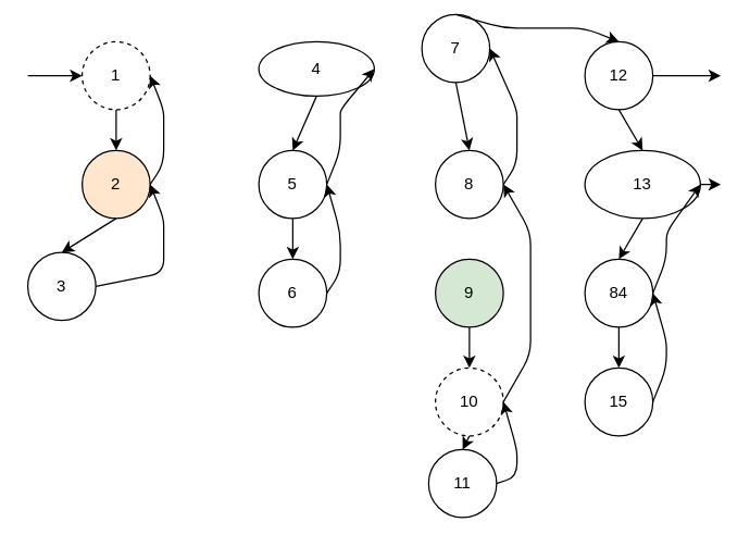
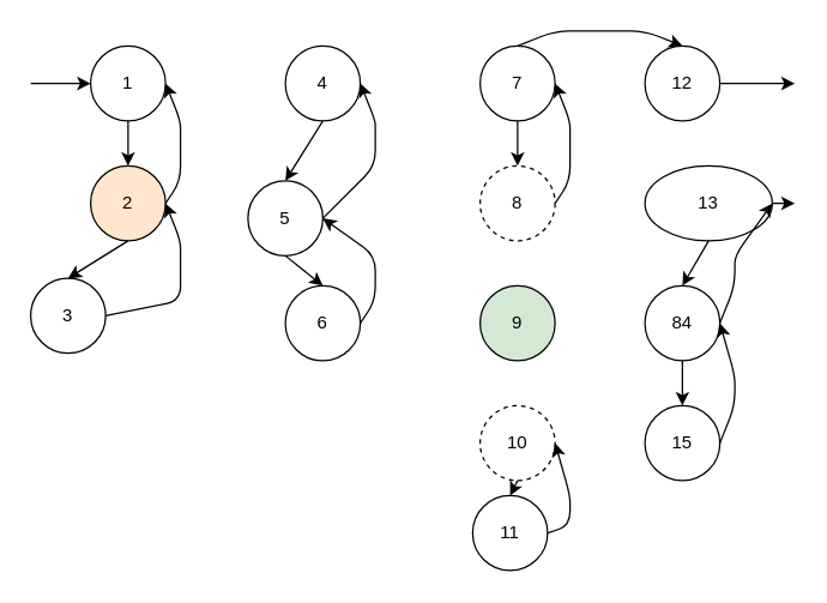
  <mxCell id="0" />
  <mxCell id="1" parent="0" />
- <mxCell id="2" value="1" style="ellipse;whiteSpace=wrap;html=1;aspect=fixed;dashed=1;" vertex="1" parent="1"><mxGeometry x="60" y="30" width="50" height="50" as="geometry" /></mxCell>
+ <mxCell id="2" value="1" style="ellipse;whiteSpace=wrap;html=1;aspect=fixed;" vertex="1" parent="1"><mxGeometry x="60" y="30" width="50" height="50" as="geometry" /></mxCell>
  <mxCell id="3" value="2" style="ellipse;whiteSpace=wrap;html=1;aspect=fixed;fillColor=#ffe6cc;" vertex="1" parent="1"><mxGeometry x="60" y="110" width="50" height="50" as="geometry" /></mxCell>
  <mxCell id="4" value="3" style="ellipse;whiteSpace=wrap;html=1;aspect=fixed;" vertex="1" parent="1"><mxGeometry x="20" y="185" width="50" height="50" as="geometry" /></mxCell>
- <mxCell id="5" value="4" style="ellipse;whiteSpace=wrap;html=1;aspect=fixed;" vertex="1" parent="1"><mxGeometry x="190" y="30" width="85" height="40" as="geometry" /></mxCell>
- <mxCell id="6" value="5" style="ellipse;whiteSpace=wrap;html=1;aspect=fixed;" vertex="1" parent="1"><mxGeometry x="190" y="110" width="50" height="50" as="geometry" /></mxCell>
+ <mxCell id="5" value="4" style="ellipse;whiteSpace=wrap;html=1;aspect=fixed;" vertex="1" parent="1"><mxGeometry x="190" y="30" width="50" height="50" as="geometry" /></mxCell>
+ <mxCell id="6" value="5" style="ellipse;whiteSpace=wrap;html=1;aspect=fixed;" vertex="1" parent="1"><mxGeometry x="165" y="120" width="50" height="50" as="geometry" /></mxCell>
  <mxCell id="7" value="6" style="ellipse;whiteSpace=wrap;html=1;aspect=fixed;" vertex="1" parent="1"><mxGeometry x="190" y="190" width="50" height="50" as="geometry" /></mxCell>
- <mxCell id="8" value="7" style="ellipse;whiteSpace=wrap;html=1;aspect=fixed;" vertex="1" parent="1"><mxGeometry x="310" y="10" width="50" height="50" as="geometry" /></mxCell>
- <mxCell id="9" value="8" style="ellipse;whiteSpace=wrap;html=1;aspect=fixed;" vertex="1" parent="1"><mxGeometry x="320" y="110" width="50" height="50" as="geometry" /></mxCell>
+ <mxCell id="8" value="7" style="ellipse;whiteSpace=wrap;html=1;aspect=fixed;" vertex="1" parent="1"><mxGeometry x="320" y="30" width="50" height="50" as="geometry" /></mxCell>
+ <mxCell id="9" value="8" style="ellipse;whiteSpace=wrap;html=1;aspect=fixed;dashed=1;" vertex="1" parent="1"><mxGeometry x="320" y="110" width="50" height="50" as="geometry" /></mxCell>
  <mxCell id="10" value="9" style="ellipse;whiteSpace=wrap;html=1;aspect=fixed;fillColor=#d5e8d4;" vertex="1" parent="1"><mxGeometry x="320" y="190" width="50" height="50" as="geometry" /></mxCell>
  <mxCell id="11" value="10" style="ellipse;whiteSpace=wrap;html=1;aspect=fixed;dashed=1;" vertex="1" parent="1"><mxGeometry x="320" y="270" width="50" height="50" as="geometry" /></mxCell>
  <mxCell id="12" value="11" style="ellipse;whiteSpace=wrap;html=1;aspect=fixed;" vertex="1" parent="1"><mxGeometry x="315" y="330" width="50" height="50" as="geometry" /></mxCell>
  <mxCell id="13" value="12" style="ellipse;whiteSpace=wrap;html=1;aspect=fixed;" vertex="1" parent="1"><mxGeometry x="430" y="30" width="50" height="50" as="geometry" /></mxCell>
  <mxCell id="14" value="13" style="ellipse;whiteSpace=wrap;html=1;aspect=fixed;" vertex="1" parent="1"><mxGeometry x="430" y="110" width="85" height="50" as="geometry" /></mxCell>
  <mxCell id="15" value="84" style="ellipse;whiteSpace=wrap;html=1;aspect=fixed;" vertex="1" parent="1"><mxGeometry x="430" y="190" width="50" height="50" as="geometry" /></mxCell>
  <mxCell id="16" value="&lt;div&gt;15&lt;/div&gt;" style="ellipse;whiteSpace=wrap;html=1;aspect=fixed;" vertex="1" parent="1"><mxGeometry x="430" y="270" width="50" height="50" as="geometry" /></mxCell>
  <mxCell id="17" value="" style="endArrow=classic;html=1;entryX=0;entryY=0.5;entryDx=0;entryDy=0;" edge="1" parent="1" target="2"><mxGeometry width="50" height="50" relative="1" as="geometry"><mxPoint x="20" y="55" as="sourcePoint" /><mxPoint x="-400" y="240" as="targetPoint" /></mxGeometry></mxCell>
  <mxCell id="18" value="" style="endArrow=classic;html=1;exitX=0.5;exitY=1;exitDx=0;exitDy=0;entryX=0.5;entryY=0;entryDx=0;entryDy=0;" edge="1" parent="1" source="2" target="3"><mxGeometry width="50" height="50" relative="1" as="geometry"><mxPoint x="310" y="150" as="sourcePoint" /><mxPoint x="360" y="100" as="targetPoint" /></mxGeometry></mxCell>
  <mxCell id="19" value="" style="endArrow=classic;html=1;exitX=0.5;exitY=1;exitDx=0;exitDy=0;entryX=0.5;entryY=0;entryDx=0;entryDy=0;" edge="1" parent="1" source="3" target="4"><mxGeometry width="50" height="50" relative="1" as="geometry"><mxPoint x="310" y="150" as="sourcePoint" /><mxPoint x="360" y="100" as="targetPoint" /></mxGeometry></mxCell>
  <mxCell id="20" value="" style="endArrow=classic;html=1;exitX=1;exitY=0.5;exitDx=0;exitDy=0;entryX=1;entryY=0.5;entryDx=0;entryDy=0;" edge="1" parent="1" source="4" target="3"><mxGeometry width="50" height="50" relative="1" as="geometry"><mxPoint x="310" y="150" as="sourcePoint" /><mxPoint x="360" y="100" as="targetPoint" /><Array as="points"><mxPoint x="120" y="200" /><mxPoint x="120" y="180" /><mxPoint x="120" y="160" /></Array></mxGeometry></mxCell>
  <mxCell id="21" value="" style="endArrow=classic;html=1;exitX=1;exitY=0.5;exitDx=0;exitDy=0;entryX=1;entryY=0.5;entryDx=0;entryDy=0;" edge="1" parent="1" source="3" target="2"><mxGeometry width="50" height="50" relative="1" as="geometry"><mxPoint x="310" y="150" as="sourcePoint" /><mxPoint x="360" y="100" as="targetPoint" /><Array as="points"><mxPoint x="120" y="120" /><mxPoint x="120" y="100" /><mxPoint x="120" y="80" /></Array></mxGeometry></mxCell>
  <mxCell id="22" value="" style="endArrow=classic;html=1;exitX=0.5;exitY=1;exitDx=0;exitDy=0;entryX=0.5;entryY=0;entryDx=0;entryDy=0;" edge="1" parent="1" source="5" target="6"><mxGeometry width="50" height="50" relative="1" as="geometry"><mxPoint x="95" y="90" as="sourcePoint" /><mxPoint x="95" y="120" as="targetPoint" /></mxGeometry></mxCell>
  <mxCell id="23" value="" style="endArrow=classic;html=1;exitX=0.5;exitY=1;exitDx=0;exitDy=0;entryX=0.5;entryY=0;entryDx=0;entryDy=0;" edge="1" parent="1" source="6" target="7"><mxGeometry width="50" height="50" relative="1" as="geometry"><mxPoint x="310" y="150" as="sourcePoint" /><mxPoint x="360" y="100" as="targetPoint" /></mxGeometry></mxCell>
  <mxCell id="24" value="" style="endArrow=classic;html=1;exitX=1;exitY=0.5;exitDx=0;exitDy=0;entryX=1;entryY=0.5;entryDx=0;entryDy=0;" edge="1" parent="1" source="7" target="6"><mxGeometry width="50" height="50" relative="1" as="geometry"><mxPoint x="310" y="150" as="sourcePoint" /><mxPoint x="360" y="100" as="targetPoint" /><Array as="points"><mxPoint x="250" y="200" /><mxPoint x="250" y="170" /></Array></mxGeometry></mxCell>
  <mxCell id="25" value="" style="endArrow=classic;html=1;exitX=1;exitY=0.5;exitDx=0;exitDy=0;entryX=1;entryY=0.5;entryDx=0;entryDy=0;" edge="1" parent="1" source="6" target="5"><mxGeometry width="50" height="50" relative="1" as="geometry"><mxPoint x="320" y="160" as="sourcePoint" /><mxPoint x="360" y="100" as="targetPoint" /><Array as="points"><mxPoint x="250" y="110" /><mxPoint x="250" y="90" /><mxPoint x="250" y="80" /></Array></mxGeometry></mxCell>
  <mxCell id="26" value="" style="endArrow=classic;html=1;exitX=0.5;exitY=1;exitDx=0;exitDy=0;entryX=0.5;entryY=0;entryDx=0;entryDy=0;" edge="1" parent="1" source="8" target="9"><mxGeometry width="50" height="50" relative="1" as="geometry"><mxPoint x="310" y="150" as="sourcePoint" /><mxPoint x="360" y="100" as="targetPoint" /></mxGeometry></mxCell>
- <mxCell id="27" value="" style="endArrow=classic;html=1;exitX=0.5;exitY=1;exitDx=0;exitDy=0;entryX=0.5;entryY=0;entryDx=0;entryDy=0;" edge="1" parent="1" source="10" target="11"><mxGeometry width="50" height="50" relative="1" as="geometry"><mxPoint x="310" y="190" as="sourcePoint" /><mxPoint x="360" y="140" as="targetPoint" /></mxGeometry></mxCell>
  <mxCell id="28" value="" style="endArrow=classic;html=1;exitX=0.5;exitY=1;exitDx=0;exitDy=0;entryX=0.5;entryY=0;entryDx=0;entryDy=0;" edge="1" parent="1" source="11" target="12"><mxGeometry width="50" height="50" relative="1" as="geometry"><mxPoint x="310" y="190" as="sourcePoint" /><mxPoint x="360" y="140" as="targetPoint" /></mxGeometry></mxCell>
  <mxCell id="29" value="" style="endArrow=classic;html=1;exitX=1;exitY=0.5;exitDx=0;exitDy=0;entryX=1;entryY=0.5;entryDx=0;entryDy=0;" edge="1" parent="1" source="12" target="11"><mxGeometry width="50" height="50" relative="1" as="geometry"><mxPoint x="310" y="290" as="sourcePoint" /><mxPoint x="360" y="240" as="targetPoint" /><Array as="points"><mxPoint x="380" y="350" /><mxPoint x="380" y="330" /></Array></mxGeometry></mxCell>
- <mxCell id="30" value="" style="endArrow=classic;html=1;exitX=1;exitY=0.5;exitDx=0;exitDy=0;entryX=1;entryY=0.5;entryDx=0;entryDy=0;" edge="1" parent="1" source="11" target="9"><mxGeometry width="50" height="50" relative="1" as="geometry"><mxPoint x="310" y="290" as="sourcePoint" /><mxPoint x="360" y="240" as="targetPoint" /><Array as="points"><mxPoint x="390" y="260" /><mxPoint x="390" y="210" /><mxPoint x="390" y="170" /></Array></mxGeometry></mxCell>
  <mxCell id="31" value="" style="endArrow=classic;html=1;exitX=1;exitY=0.5;exitDx=0;exitDy=0;entryX=1;entryY=0.5;entryDx=0;entryDy=0;" edge="1" parent="1" source="9" target="8"><mxGeometry width="50" height="50" relative="1" as="geometry"><mxPoint x="310" y="290" as="sourcePoint" /><mxPoint x="360" y="240" as="targetPoint" /><Array as="points"><mxPoint x="380" y="120" /><mxPoint x="380" y="100" /><mxPoint x="380" y="80" /></Array></mxGeometry></mxCell>
  <mxCell id="32" value="" style="endArrow=classic;html=1;exitX=0.5;exitY=0;exitDx=0;exitDy=0;entryX=0.5;entryY=0;entryDx=0;entryDy=0;" edge="1" parent="1" source="8" target="13"><mxGeometry width="50" height="50" relative="1" as="geometry"><mxPoint x="340" y="240" as="sourcePoint" /><mxPoint x="390" y="190" as="targetPoint" /><Array as="points"><mxPoint x="370" y="20" /><mxPoint x="400" y="20" /><mxPoint x="430" y="20" /></Array></mxGeometry></mxCell>
- <mxCell id="33" value="" style="endArrow=classic;html=1;exitX=0.5;exitY=1;exitDx=0;exitDy=0;entryX=0.5;entryY=0;entryDx=0;entryDy=0;" edge="1" parent="1" source="13" target="14"><mxGeometry width="50" height="50" relative="1" as="geometry"><mxPoint x="340" y="240" as="sourcePoint" /><mxPoint x="390" y="190" as="targetPoint" /></mxGeometry></mxCell>
  <mxCell id="34" value="" style="endArrow=classic;html=1;exitX=0.5;exitY=1;exitDx=0;exitDy=0;entryX=0.5;entryY=0;entryDx=0;entryDy=0;" edge="1" parent="1" source="14" target="15"><mxGeometry width="50" height="50" relative="1" as="geometry"><mxPoint x="340" y="240" as="sourcePoint" /><mxPoint x="390" y="190" as="targetPoint" /></mxGeometry></mxCell>
  <mxCell id="35" value="" style="endArrow=classic;html=1;exitX=0.5;exitY=1;exitDx=0;exitDy=0;entryX=0.5;entryY=0;entryDx=0;entryDy=0;" edge="1" parent="1" source="15" target="16"><mxGeometry width="50" height="50" relative="1" as="geometry"><mxPoint x="340" y="240" as="sourcePoint" /><mxPoint x="390" y="190" as="targetPoint" /></mxGeometry></mxCell>
  <mxCell id="36" value="" style="endArrow=classic;html=1;exitX=1;exitY=0.5;exitDx=0;exitDy=0;entryX=1;entryY=0.5;entryDx=0;entryDy=0;" edge="1" parent="1" source="16" target="15"><mxGeometry width="50" height="50" relative="1" as="geometry"><mxPoint x="340" y="240" as="sourcePoint" /><mxPoint x="390" y="190" as="targetPoint" /><Array as="points"><mxPoint x="490" y="270" /><mxPoint x="490" y="250" /></Array></mxGeometry></mxCell>
  <mxCell id="37" value="" style="endArrow=classic;html=1;exitX=1;exitY=0.5;exitDx=0;exitDy=0;entryX=1;entryY=0.5;entryDx=0;entryDy=0;" edge="1" parent="1" source="15" target="14"><mxGeometry width="50" height="50" relative="1" as="geometry"><mxPoint x="340" y="240" as="sourcePoint" /><mxPoint x="390" y="190" as="targetPoint" /><Array as="points"><mxPoint x="490" y="190" /><mxPoint x="490" y="170" /></Array></mxGeometry></mxCell>
  <mxCell id="38" value="" style="endArrow=classic;html=1;exitX=1;exitY=0.5;exitDx=0;exitDy=0;" edge="1" parent="1" source="14"><mxGeometry width="50" height="50" relative="1" as="geometry"><mxPoint x="340" y="240" as="sourcePoint" /><mxPoint x="530" y="135" as="targetPoint" /></mxGeometry></mxCell>
  <mxCell id="39" value="" style="endArrow=classic;html=1;exitX=1;exitY=0.5;exitDx=0;exitDy=0;" edge="1" parent="1" source="13"><mxGeometry width="50" height="50" relative="1" as="geometry"><mxPoint x="340" y="240" as="sourcePoint" /><mxPoint x="530" y="55" as="targetPoint" /></mxGeometry></mxCell>
